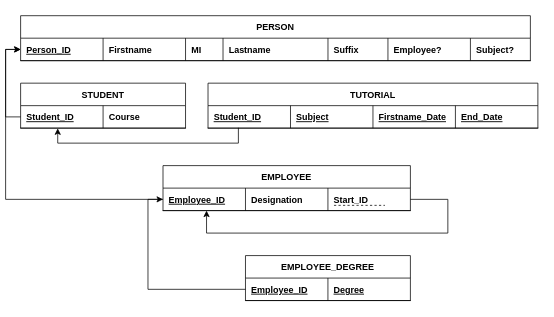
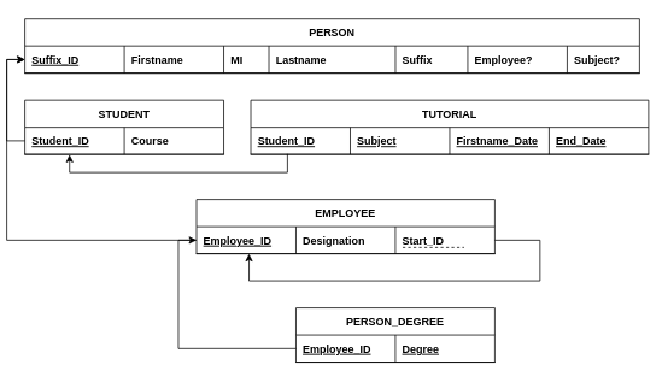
  <mxCell id="0" />
  <mxCell id="1" parent="0" />
  <mxCell id="2" value="PERSON" style="shape=table;startSize=30;container=1;collapsible=1;childLayout=tableLayout;fixedRows=1;rowLines=0;fontStyle=1;align=center;resizeLast=1;" parent="1" vertex="1"><mxGeometry x="20" y="20" width="680" height="60" as="geometry" /></mxCell>
  <mxCell id="3" value="" style="shape=tableRow;horizontal=0;startSize=0;swimlaneHead=0;swimlaneBody=0;fillColor=none;collapsible=0;dropTarget=0;points=[[0,0.5],[1,0.5]];portConstraint=eastwest;top=0;left=0;right=0;bottom=1;" parent="2" vertex="1"><mxGeometry y="30" width="680" height="30" as="geometry" /></mxCell>
- <mxCell id="4" value="Person_ID" style="shape=partialRectangle;connectable=0;fillColor=none;top=0;left=0;bottom=0;right=0;align=left;spacingLeft=6;fontStyle=5;overflow=hidden;" parent="3" vertex="1"><mxGeometry width="110" height="30" as="geometry"><mxRectangle width="110" height="30" as="alternateBounds" /></mxGeometry></mxCell>
+ <mxCell id="4" value="Suffix_ID" style="shape=partialRectangle;connectable=0;fillColor=none;top=0;left=0;bottom=0;right=0;align=left;spacingLeft=6;fontStyle=5;overflow=hidden;" parent="3" vertex="1"><mxGeometry width="110" height="30" as="geometry"><mxRectangle width="110" height="30" as="alternateBounds" /></mxGeometry></mxCell>
  <mxCell id="5" value="Firstname" style="shape=partialRectangle;connectable=0;fillColor=none;top=0;left=0;bottom=0;right=0;align=left;spacingLeft=6;fontStyle=1;overflow=hidden;" parent="3" vertex="1"><mxGeometry x="110" width="110" height="30" as="geometry"><mxRectangle width="110" height="30" as="alternateBounds" /></mxGeometry></mxCell>
  <mxCell id="6" value="MI" style="shape=partialRectangle;connectable=0;fillColor=none;top=0;left=0;bottom=0;right=0;align=left;spacingLeft=6;fontStyle=1;overflow=hidden;" parent="3" vertex="1"><mxGeometry x="220" width="50" height="30" as="geometry"><mxRectangle width="50" height="30" as="alternateBounds" /></mxGeometry></mxCell>
  <mxCell id="7" value="Lastname" style="shape=partialRectangle;connectable=0;fillColor=none;top=0;left=0;bottom=0;right=0;align=left;spacingLeft=6;fontStyle=1;overflow=hidden;" parent="3" vertex="1"><mxGeometry x="270" width="140" height="30" as="geometry"><mxRectangle width="140" height="30" as="alternateBounds" /></mxGeometry></mxCell>
  <mxCell id="8" value="Suffix" style="shape=partialRectangle;connectable=0;fillColor=none;top=0;left=0;bottom=0;right=0;align=left;spacingLeft=6;fontStyle=1;overflow=hidden;" parent="3" vertex="1"><mxGeometry x="410" width="80" height="30" as="geometry"><mxRectangle width="80" height="30" as="alternateBounds" /></mxGeometry></mxCell>
  <mxCell id="9" value="Employee?" style="shape=partialRectangle;connectable=0;fillColor=none;top=0;left=0;bottom=0;right=0;align=left;spacingLeft=6;fontStyle=1;overflow=hidden;" parent="3" vertex="1"><mxGeometry x="490" width="110" height="30" as="geometry"><mxRectangle width="110" height="30" as="alternateBounds" /></mxGeometry></mxCell>
  <mxCell id="10" value="Subject?" style="shape=partialRectangle;connectable=0;fillColor=none;top=0;left=0;bottom=0;right=0;align=left;spacingLeft=6;fontStyle=1;overflow=hidden;" parent="3" vertex="1"><mxGeometry x="600" width="80" height="30" as="geometry"><mxRectangle width="80" height="30" as="alternateBounds" /></mxGeometry></mxCell>
  <mxCell id="11" value="STUDENT" style="shape=table;startSize=30;container=1;collapsible=1;childLayout=tableLayout;fixedRows=1;rowLines=0;fontStyle=1;align=center;resizeLast=1;" parent="1" vertex="1"><mxGeometry x="20" y="110" width="220" height="60" as="geometry" /></mxCell>
  <mxCell id="12" value="" style="shape=tableRow;horizontal=0;startSize=0;swimlaneHead=0;swimlaneBody=0;fillColor=none;collapsible=0;dropTarget=0;points=[[0,0.5],[1,0.5]];portConstraint=eastwest;top=0;left=0;right=0;bottom=1;" parent="11" vertex="1"><mxGeometry y="30" width="220" height="30" as="geometry" /></mxCell>
  <mxCell id="13" value="Student_ID" style="shape=partialRectangle;connectable=0;fillColor=none;top=0;left=0;bottom=0;right=0;align=left;spacingLeft=6;fontStyle=5;overflow=hidden;" parent="12" vertex="1"><mxGeometry width="110" height="30" as="geometry"><mxRectangle width="110" height="30" as="alternateBounds" /></mxGeometry></mxCell>
  <mxCell id="14" value="Course" style="shape=partialRectangle;connectable=0;fillColor=none;top=0;left=0;bottom=0;right=0;align=left;spacingLeft=6;fontStyle=1;overflow=hidden;" parent="12" vertex="1"><mxGeometry x="110" width="110" height="30" as="geometry"><mxRectangle width="110" height="30" as="alternateBounds" /></mxGeometry></mxCell>
  <mxCell id="15" value="EMPLOYEE" style="shape=table;startSize=30;container=1;collapsible=1;childLayout=tableLayout;fixedRows=1;rowLines=0;fontStyle=1;align=center;resizeLast=1;" parent="1" vertex="1"><mxGeometry x="209.94" y="220" width="330" height="60" as="geometry" /></mxCell>
  <mxCell id="16" value="" style="shape=tableRow;horizontal=0;startSize=0;swimlaneHead=0;swimlaneBody=0;fillColor=none;collapsible=0;dropTarget=0;points=[[0,0.5],[1,0.5]];portConstraint=eastwest;top=0;left=0;right=0;bottom=1;" parent="15" vertex="1"><mxGeometry y="30" width="330" height="30" as="geometry" /></mxCell>
  <mxCell id="17" value="Employee_ID" style="shape=partialRectangle;connectable=0;fillColor=none;top=0;left=0;bottom=0;right=0;align=left;spacingLeft=6;fontStyle=5;overflow=hidden;" vertex="1" parent="16"><mxGeometry width="110" height="30" as="geometry"><mxRectangle width="110" height="30" as="alternateBounds" /></mxGeometry></mxCell>
  <mxCell id="18" value="Designation" style="shape=partialRectangle;connectable=0;fillColor=none;top=0;left=0;bottom=0;right=0;align=left;spacingLeft=6;fontStyle=1;overflow=hidden;" parent="16" vertex="1"><mxGeometry x="110" width="110" height="30" as="geometry"><mxRectangle width="110" height="30" as="alternateBounds" /></mxGeometry></mxCell>
  <mxCell id="19" value="Start_ID" style="shape=partialRectangle;connectable=0;fillColor=none;top=0;left=0;bottom=0;right=0;align=left;spacingLeft=6;fontStyle=1;overflow=hidden;" parent="16" vertex="1"><mxGeometry x="220" width="110" height="30" as="geometry"><mxRectangle width="110" height="30" as="alternateBounds" /></mxGeometry></mxCell>
  <mxCell id="20" style="edgeStyle=orthogonalEdgeStyle;rounded=0;orthogonalLoop=1;jettySize=auto;html=1;entryX=0.176;entryY=1;entryDx=0;entryDy=0;entryPerimeter=0;" edge="1" parent="15" source="16" target="16"><mxGeometry relative="1" as="geometry"><mxPoint x="60" y="70" as="targetPoint" /><Array as="points"><mxPoint x="380" y="45" /><mxPoint x="380" y="90" /><mxPoint x="58" y="90" /></Array></mxGeometry></mxCell>
  <mxCell id="21" style="edgeStyle=orthogonalEdgeStyle;rounded=0;orthogonalLoop=1;jettySize=auto;html=1;exitX=0;exitY=0.5;exitDx=0;exitDy=0;" parent="1" source="12" target="3" edge="1"><mxGeometry relative="1" as="geometry" /></mxCell>
- <mxCell id="22" value="EMPLOYEE_DEGREE" style="shape=table;startSize=30;container=1;collapsible=1;childLayout=tableLayout;fixedRows=1;rowLines=0;fontStyle=1;align=center;resizeLast=1;" vertex="1" parent="1"><mxGeometry x="319.94" y="340" width="220" height="60" as="geometry" /></mxCell>
+ <mxCell id="22" value="PERSON_DEGREE" style="shape=table;startSize=30;container=1;collapsible=1;childLayout=tableLayout;fixedRows=1;rowLines=0;fontStyle=1;align=center;resizeLast=1;" vertex="1" parent="1"><mxGeometry x="319.94" y="340" width="220" height="60" as="geometry" /></mxCell>
  <mxCell id="23" value="" style="shape=tableRow;horizontal=0;startSize=0;swimlaneHead=0;swimlaneBody=0;fillColor=none;collapsible=0;dropTarget=0;points=[[0,0.5],[1,0.5]];portConstraint=eastwest;top=0;left=0;right=0;bottom=1;" vertex="1" parent="22"><mxGeometry y="30" width="220" height="30" as="geometry" /></mxCell>
  <mxCell id="24" value="Employee_ID" style="shape=partialRectangle;connectable=0;fillColor=none;top=0;left=0;bottom=0;right=0;align=left;spacingLeft=6;fontStyle=5;overflow=hidden;" vertex="1" parent="23"><mxGeometry width="110" height="30" as="geometry"><mxRectangle width="110" height="30" as="alternateBounds" /></mxGeometry></mxCell>
  <mxCell id="25" value="Degree" style="shape=partialRectangle;connectable=0;fillColor=none;top=0;left=0;bottom=0;right=0;align=left;spacingLeft=6;fontStyle=5;overflow=hidden;" vertex="1" parent="23"><mxGeometry x="110" width="110" height="30" as="geometry"><mxRectangle width="110" height="30" as="alternateBounds" /></mxGeometry></mxCell>
  <mxCell id="26" value="TUTORIAL" style="shape=table;startSize=30;container=1;collapsible=1;childLayout=tableLayout;fixedRows=1;rowLines=0;fontStyle=1;align=center;resizeLast=1;" vertex="1" parent="1"><mxGeometry x="270" y="110" width="440" height="60" as="geometry" /></mxCell>
  <mxCell id="27" value="" style="shape=tableRow;horizontal=0;startSize=0;swimlaneHead=0;swimlaneBody=0;fillColor=none;collapsible=0;dropTarget=0;points=[[0,0.5],[1,0.5]];portConstraint=eastwest;top=0;left=0;right=0;bottom=1;" vertex="1" parent="26"><mxGeometry y="30" width="440" height="30" as="geometry" /></mxCell>
  <mxCell id="28" value="Student_ID" style="shape=partialRectangle;connectable=0;fillColor=none;top=0;left=0;bottom=0;right=0;align=left;spacingLeft=6;fontStyle=5;overflow=hidden;" vertex="1" parent="27"><mxGeometry width="110" height="30" as="geometry"><mxRectangle width="110" height="30" as="alternateBounds" /></mxGeometry></mxCell>
  <mxCell id="29" value="Subject" style="shape=partialRectangle;connectable=0;fillColor=none;top=0;left=0;bottom=0;right=0;align=left;spacingLeft=6;fontStyle=5;overflow=hidden;" vertex="1" parent="27"><mxGeometry x="110" width="110" height="30" as="geometry"><mxRectangle width="110" height="30" as="alternateBounds" /></mxGeometry></mxCell>
  <mxCell id="30" value="Firstname_Date" style="shape=partialRectangle;connectable=0;fillColor=none;top=0;left=0;bottom=0;right=0;align=left;spacingLeft=6;fontStyle=5;overflow=hidden;" vertex="1" parent="27"><mxGeometry x="220" width="110" height="30" as="geometry"><mxRectangle width="110" height="30" as="alternateBounds" /></mxGeometry></mxCell>
  <mxCell id="31" value="End_Date" style="shape=partialRectangle;connectable=0;fillColor=none;top=0;left=0;bottom=0;right=0;align=left;spacingLeft=6;fontStyle=5;overflow=hidden;" vertex="1" parent="27"><mxGeometry x="330" width="110" height="30" as="geometry"><mxRectangle width="110" height="30" as="alternateBounds" /></mxGeometry></mxCell>
  <mxCell id="32" style="edgeStyle=orthogonalEdgeStyle;rounded=0;orthogonalLoop=1;jettySize=auto;html=1;entryX=0;entryY=0.5;entryDx=0;entryDy=0;" edge="1" parent="1" source="23" target="16"><mxGeometry relative="1" as="geometry" /></mxCell>
  <mxCell id="33" style="edgeStyle=orthogonalEdgeStyle;rounded=0;orthogonalLoop=1;jettySize=auto;html=1;entryX=0.225;entryY=1.011;entryDx=0;entryDy=0;entryPerimeter=0;exitX=0.092;exitY=0.983;exitDx=0;exitDy=0;exitPerimeter=0;" edge="1" parent="1" source="27" target="12"><mxGeometry relative="1" as="geometry" /></mxCell>
  <mxCell id="34" style="edgeStyle=orthogonalEdgeStyle;rounded=0;orthogonalLoop=1;jettySize=auto;html=1;entryX=0;entryY=0.5;entryDx=0;entryDy=0;" edge="1" parent="1" source="16" target="3"><mxGeometry relative="1" as="geometry" /></mxCell>
  <mxCell id="35" value="" style="endArrow=none;dashed=1;html=1;rounded=0;" edge="1" parent="1"><mxGeometry width="50" height="50" relative="1" as="geometry"><mxPoint x="438" y="273" as="sourcePoint" /><mxPoint x="506" y="273" as="targetPoint" /></mxGeometry></mxCell>
